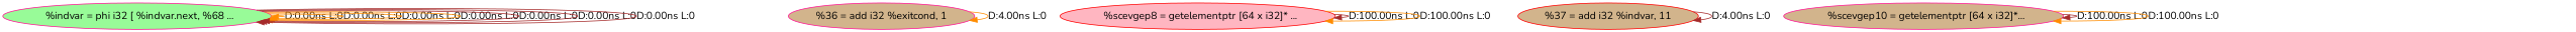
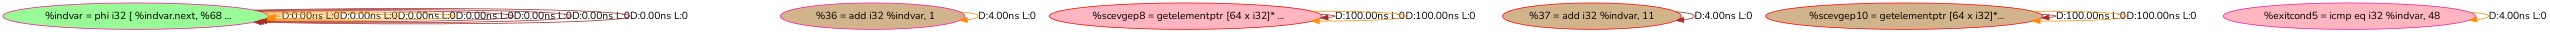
  digraph {
    fontname=Nunito
    node [color=deeppink fillcolor=tan fontname=Nunito style=filled]
    edge [color=darkorange fontname=Nunito]
    n1 [fillcolor=palegreen label="  %indvar = phi i32 [ %indvar.next, %68 ..."]
-   n2 [label="%36 = add i32 %exitcond, 1"]
+   n2 [label="  %36 = add i32 %indvar, 1"]
    n3 [color=red fillcolor=lightpink label="  %scevgep8 = getelementptr [64 x i32]* ..."]
    n4 [color=red label="%37 = add i32 %indvar, 11"]
-   n5 [label="  %scevgep10 = getelementptr [64 x i32]*..."]
+   n5 [color=red label="  %scevgep10 = getelementptr [64 x i32]*..."]
+   n6 [fillcolor=lightpink label="  %exitcond5 = icmp eq i32 %indvar, 48"]
    n1 -> n1 [label="D:0.00ns L:0"]
    n1 -> n1 [label="D:0.00ns L:0"]
    n1 -> n1 [label="D:0.00ns L:0"]
    n1 -> n1 [label="D:0.00ns L:0"]
    n1 -> n1 [color=brown label="D:0.00ns L:0"]
    n1 -> n1 [color=brown label="D:0.00ns L:0"]
    n1 -> n1 [color=brown label="D:0.00ns L:0"]
    n2 -> n2 [label="D:4.00ns L:0"]
    n3 -> n3 [color=brown label="D:100.00ns L:0"]
    n3 -> n3 [label="D:100.00ns L:0"]
    n4 -> n4 [color=brown label="D:4.00ns L:0"]
    n5 -> n5 [color=brown label="D:100.00ns L:0"]
    n5 -> n5 [label="D:100.00ns L:0"]
+   n6 -> n6 [label="D:4.00ns L:0"]
  }
